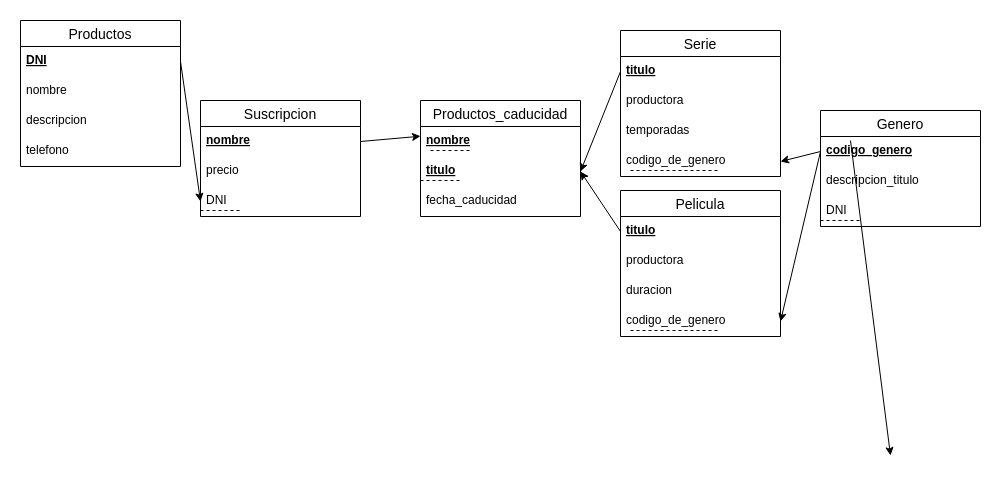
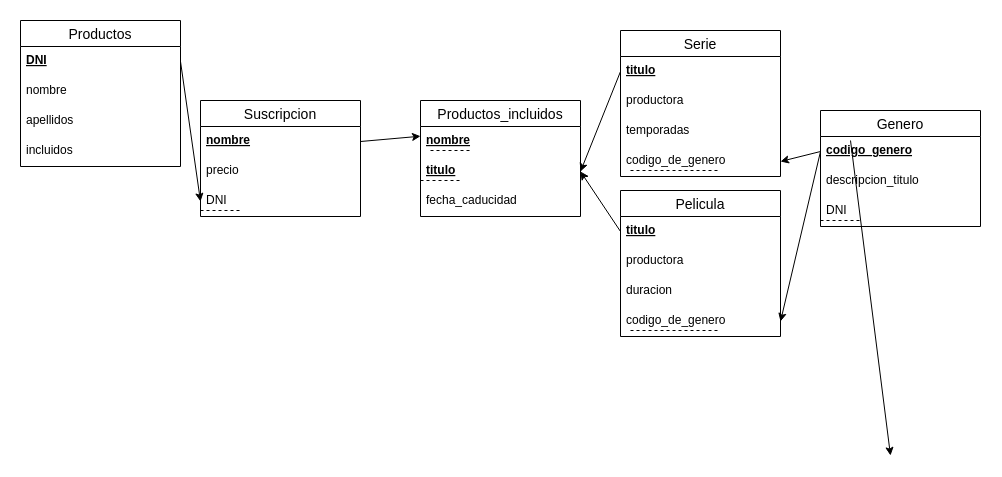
  <mxCell id="0" />
  <mxCell id="1" parent="0" />
  <mxCell id="2" value="Productos" style="swimlane;fontStyle=0;childLayout=stackLayout;horizontal=1;startSize=26;horizontalStack=0;resizeParent=1;resizeParentMax=0;resizeLast=0;collapsible=1;marginBottom=0;align=center;fontSize=14;" parent="1" vertex="1"><mxGeometry x="20" y="20" width="160" height="146" as="geometry" /></mxCell>
  <mxCell id="3" value="DNI" style="text;strokeColor=none;fillColor=none;spacingLeft=4;spacingRight=4;overflow=hidden;rotatable=0;points=[[0,0.5],[1,0.5]];portConstraint=eastwest;fontSize=12;fontStyle=5" parent="2" vertex="1"><mxGeometry y="26" width="160" height="30" as="geometry" /></mxCell>
  <mxCell id="4" value="nombre" style="text;strokeColor=none;fillColor=none;spacingLeft=4;spacingRight=4;overflow=hidden;rotatable=0;points=[[0,0.5],[1,0.5]];portConstraint=eastwest;fontSize=12;fontStyle=0;labelBorderColor=none;" parent="2" vertex="1"><mxGeometry y="56" width="160" height="30" as="geometry" /></mxCell>
- <mxCell id="5" value="descripcion" style="text;strokeColor=none;fillColor=none;spacingLeft=4;spacingRight=4;overflow=hidden;rotatable=0;points=[[0,0.5],[1,0.5]];portConstraint=eastwest;fontSize=12;" parent="2" vertex="1"><mxGeometry y="86" width="160" height="30" as="geometry" /></mxCell>
- <mxCell id="6" value="telefono" style="text;strokeColor=none;fillColor=none;spacingLeft=4;spacingRight=4;overflow=hidden;rotatable=0;points=[[0,0.5],[1,0.5]];portConstraint=eastwest;fontSize=12;" parent="2" vertex="1"><mxGeometry y="116" width="160" height="30" as="geometry" /></mxCell>
+ <mxCell id="5" value="apellidos" style="text;strokeColor=none;fillColor=none;spacingLeft=4;spacingRight=4;overflow=hidden;rotatable=0;points=[[0,0.5],[1,0.5]];portConstraint=eastwest;fontSize=12;" parent="2" vertex="1"><mxGeometry y="86" width="160" height="30" as="geometry" /></mxCell>
+ <mxCell id="6" value="incluidos" style="text;strokeColor=none;fillColor=none;spacingLeft=4;spacingRight=4;overflow=hidden;rotatable=0;points=[[0,0.5],[1,0.5]];portConstraint=eastwest;fontSize=12;" parent="2" vertex="1"><mxGeometry y="116" width="160" height="30" as="geometry" /></mxCell>
  <mxCell id="7" value="" style="endArrow=classic;html=1;rounded=0;entryX=1;entryY=0.5;entryDx=0;entryDy=0;exitX=0;exitY=0.5;exitDx=0;exitDy=0;" parent="1" source="16" target="30" edge="1"><mxGeometry width="50" height="50" relative="1" as="geometry"><mxPoint x="80" y="440" as="sourcePoint" /><mxPoint x="130" y="696" as="targetPoint" /></mxGeometry></mxCell>
  <mxCell id="8" value="" style="endArrow=classic;html=1;rounded=0;entryX=1;entryY=0.5;entryDx=0;entryDy=0;exitX=0;exitY=0.5;exitDx=0;exitDy=0;" parent="1" edge="1"><mxGeometry width="50" height="50" relative="1" as="geometry"><mxPoint x="850" y="140" as="sourcePoint" /><mxPoint x="890" y="455" as="targetPoint" /></mxGeometry></mxCell>
  <mxCell id="9" value="Suscripcion" style="swimlane;fontStyle=0;childLayout=stackLayout;horizontal=1;startSize=26;horizontalStack=0;resizeParent=1;resizeParentMax=0;resizeLast=0;collapsible=1;marginBottom=0;align=center;fontSize=14;" vertex="1" parent="1"><mxGeometry x="200" y="100" width="160" height="116" as="geometry" /></mxCell>
  <mxCell id="10" value="nombre" style="text;strokeColor=none;fillColor=none;spacingLeft=4;spacingRight=4;overflow=hidden;rotatable=0;points=[[0,0.5],[1,0.5]];portConstraint=eastwest;fontSize=12;fontStyle=5;labelBorderColor=none;" vertex="1" parent="9"><mxGeometry y="26" width="160" height="30" as="geometry" /></mxCell>
  <mxCell id="11" value="precio" style="text;strokeColor=none;fillColor=none;spacingLeft=4;spacingRight=4;overflow=hidden;rotatable=0;points=[[0,0.5],[1,0.5]];portConstraint=eastwest;fontSize=12;" vertex="1" parent="9"><mxGeometry y="56" width="160" height="30" as="geometry" /></mxCell>
  <mxCell id="12" value="DNI" style="text;strokeColor=none;fillColor=none;spacingLeft=4;spacingRight=4;overflow=hidden;rotatable=0;points=[[0,0.5],[1,0.5]];portConstraint=eastwest;fontSize=12;fontStyle=0" vertex="1" parent="9"><mxGeometry y="86" width="160" height="30" as="geometry" /></mxCell>
  <mxCell id="13" value="" style="endArrow=none;dashed=1;html=1;rounded=0;" edge="1" parent="9"><mxGeometry width="50" height="50" relative="1" as="geometry"><mxPoint y="110" as="sourcePoint" /><mxPoint x="40" y="110" as="targetPoint" /></mxGeometry></mxCell>
  <mxCell id="14" value="" style="endArrow=classic;html=1;rounded=0;entryX=0;entryY=0.5;entryDx=0;entryDy=0;exitX=1;exitY=0.5;exitDx=0;exitDy=0;" edge="1" parent="1" source="3" target="12"><mxGeometry width="50" height="50" relative="1" as="geometry"><mxPoint x="190" y="60" as="sourcePoint" /><mxPoint x="240" y="316" as="targetPoint" /></mxGeometry></mxCell>
  <mxCell id="15" value="Genero" style="swimlane;fontStyle=0;childLayout=stackLayout;horizontal=1;startSize=26;horizontalStack=0;resizeParent=1;resizeParentMax=0;resizeLast=0;collapsible=1;marginBottom=0;align=center;fontSize=14;" vertex="1" parent="1"><mxGeometry x="820" y="110" width="160" height="116" as="geometry" /></mxCell>
  <mxCell id="16" value="codigo_genero" style="text;strokeColor=none;fillColor=none;spacingLeft=4;spacingRight=4;overflow=hidden;rotatable=0;points=[[0,0.5],[1,0.5]];portConstraint=eastwest;fontSize=12;fontStyle=5;labelBorderColor=none;" vertex="1" parent="15"><mxGeometry y="26" width="160" height="30" as="geometry" /></mxCell>
  <mxCell id="17" value="descripcion_titulo" style="text;strokeColor=none;fillColor=none;spacingLeft=4;spacingRight=4;overflow=hidden;rotatable=0;points=[[0,0.5],[1,0.5]];portConstraint=eastwest;fontSize=12;" vertex="1" parent="15"><mxGeometry y="56" width="160" height="30" as="geometry" /></mxCell>
  <mxCell id="18" value="DNI" style="text;strokeColor=none;fillColor=none;spacingLeft=4;spacingRight=4;overflow=hidden;rotatable=0;points=[[0,0.5],[1,0.5]];portConstraint=eastwest;fontSize=12;fontStyle=0" vertex="1" parent="15"><mxGeometry y="86" width="160" height="30" as="geometry" /></mxCell>
  <mxCell id="19" value="" style="endArrow=none;dashed=1;html=1;rounded=0;" edge="1" parent="15"><mxGeometry width="50" height="50" relative="1" as="geometry"><mxPoint y="110" as="sourcePoint" /><mxPoint x="40" y="110" as="targetPoint" /></mxGeometry></mxCell>
  <mxCell id="20" value="Serie" style="swimlane;fontStyle=0;childLayout=stackLayout;horizontal=1;startSize=26;horizontalStack=0;resizeParent=1;resizeParentMax=0;resizeLast=0;collapsible=1;marginBottom=0;align=center;fontSize=14;" vertex="1" parent="1"><mxGeometry x="620" y="30" width="160" height="146" as="geometry" /></mxCell>
  <mxCell id="21" value="titulo" style="text;strokeColor=none;fillColor=none;spacingLeft=4;spacingRight=4;overflow=hidden;rotatable=0;points=[[0,0.5],[1,0.5]];portConstraint=eastwest;fontSize=12;fontStyle=5;labelBorderColor=none;" vertex="1" parent="20"><mxGeometry y="26" width="160" height="30" as="geometry" /></mxCell>
  <mxCell id="22" value="productora" style="text;strokeColor=none;fillColor=none;spacingLeft=4;spacingRight=4;overflow=hidden;rotatable=0;points=[[0,0.5],[1,0.5]];portConstraint=eastwest;fontSize=12;" vertex="1" parent="20"><mxGeometry y="56" width="160" height="30" as="geometry" /></mxCell>
  <mxCell id="23" value="temporadas" style="text;strokeColor=none;fillColor=none;spacingLeft=4;spacingRight=4;overflow=hidden;rotatable=0;points=[[0,0.5],[1,0.5]];portConstraint=eastwest;fontSize=12;fontStyle=0" vertex="1" parent="20"><mxGeometry y="86" width="160" height="30" as="geometry" /></mxCell>
  <mxCell id="24" value="codigo_de_genero" style="text;strokeColor=none;fillColor=none;spacingLeft=4;spacingRight=4;overflow=hidden;rotatable=0;points=[[0,0.5],[1,0.5]];portConstraint=eastwest;fontSize=12;fontStyle=0" vertex="1" parent="20"><mxGeometry y="116" width="160" height="30" as="geometry" /></mxCell>
  <mxCell id="25" value="" style="endArrow=none;dashed=1;html=1;rounded=0;" edge="1" parent="20"><mxGeometry width="50" height="50" relative="1" as="geometry"><mxPoint x="10" y="140" as="sourcePoint" /><mxPoint x="100" y="140" as="targetPoint" /></mxGeometry></mxCell>
  <mxCell id="26" value="Pelicula" style="swimlane;fontStyle=0;childLayout=stackLayout;horizontal=1;startSize=26;horizontalStack=0;resizeParent=1;resizeParentMax=0;resizeLast=0;collapsible=1;marginBottom=0;align=center;fontSize=14;" vertex="1" parent="1"><mxGeometry x="620" y="190" width="160" height="146" as="geometry" /></mxCell>
  <mxCell id="27" value="titulo" style="text;strokeColor=none;fillColor=none;spacingLeft=4;spacingRight=4;overflow=hidden;rotatable=0;points=[[0,0.5],[1,0.5]];portConstraint=eastwest;fontSize=12;fontStyle=5;labelBorderColor=none;" vertex="1" parent="26"><mxGeometry y="26" width="160" height="30" as="geometry" /></mxCell>
  <mxCell id="28" value="productora" style="text;strokeColor=none;fillColor=none;spacingLeft=4;spacingRight=4;overflow=hidden;rotatable=0;points=[[0,0.5],[1,0.5]];portConstraint=eastwest;fontSize=12;" vertex="1" parent="26"><mxGeometry y="56" width="160" height="30" as="geometry" /></mxCell>
  <mxCell id="29" value="duracion" style="text;strokeColor=none;fillColor=none;spacingLeft=4;spacingRight=4;overflow=hidden;rotatable=0;points=[[0,0.5],[1,0.5]];portConstraint=eastwest;fontSize=12;fontStyle=0" vertex="1" parent="26"><mxGeometry y="86" width="160" height="30" as="geometry" /></mxCell>
  <mxCell id="30" value="codigo_de_genero" style="text;strokeColor=none;fillColor=none;spacingLeft=4;spacingRight=4;overflow=hidden;rotatable=0;points=[[0,0.5],[1,0.5]];portConstraint=eastwest;fontSize=12;fontStyle=0" vertex="1" parent="26"><mxGeometry y="116" width="160" height="30" as="geometry" /></mxCell>
  <mxCell id="31" value="" style="endArrow=none;dashed=1;html=1;rounded=0;" parent="26" edge="1"><mxGeometry width="50" height="50" relative="1" as="geometry"><mxPoint x="10" y="140.0" as="sourcePoint" /><mxPoint x="100" y="140" as="targetPoint" /></mxGeometry></mxCell>
- <mxCell id="32" value="Productos_caducidad" style="swimlane;fontStyle=0;childLayout=stackLayout;horizontal=1;startSize=26;horizontalStack=0;resizeParent=1;resizeParentMax=0;resizeLast=0;collapsible=1;marginBottom=0;align=center;fontSize=14;" vertex="1" parent="1"><mxGeometry x="420" y="100" width="160" height="116" as="geometry" /></mxCell>
+ <mxCell id="32" value="Productos_incluidos" style="swimlane;fontStyle=0;childLayout=stackLayout;horizontal=1;startSize=26;horizontalStack=0;resizeParent=1;resizeParentMax=0;resizeLast=0;collapsible=1;marginBottom=0;align=center;fontSize=14;" vertex="1" parent="1"><mxGeometry x="420" y="100" width="160" height="116" as="geometry" /></mxCell>
  <mxCell id="33" value="nombre" style="text;strokeColor=none;fillColor=none;spacingLeft=4;spacingRight=4;overflow=hidden;rotatable=0;points=[[0,0.5],[1,0.5]];portConstraint=eastwest;fontSize=12;fontStyle=5;labelBorderColor=none;" vertex="1" parent="32"><mxGeometry y="26" width="160" height="30" as="geometry" /></mxCell>
  <mxCell id="34" value="" style="endArrow=none;dashed=1;html=1;rounded=0;" edge="1" parent="32"><mxGeometry width="50" height="50" relative="1" as="geometry"><mxPoint x="10" y="50" as="sourcePoint" /><mxPoint x="50" y="50" as="targetPoint" /></mxGeometry></mxCell>
  <mxCell id="35" value="titulo" style="text;strokeColor=none;fillColor=none;spacingLeft=4;spacingRight=4;overflow=hidden;rotatable=0;points=[[0,0.5],[1,0.5]];portConstraint=eastwest;fontSize=12;fontStyle=5" vertex="1" parent="32"><mxGeometry y="56" width="160" height="30" as="geometry" /></mxCell>
  <mxCell id="36" value="" style="endArrow=none;dashed=1;html=1;rounded=0;" edge="1" parent="32"><mxGeometry width="50" height="50" relative="1" as="geometry"><mxPoint y="80" as="sourcePoint" /><mxPoint x="40" y="80" as="targetPoint" /></mxGeometry></mxCell>
  <mxCell id="37" value="fecha_caducidad" style="text;strokeColor=none;fillColor=none;spacingLeft=4;spacingRight=4;overflow=hidden;rotatable=0;points=[[0,0.5],[1,0.5]];portConstraint=eastwest;fontSize=12;fontStyle=0" vertex="1" parent="32"><mxGeometry y="86" width="160" height="30" as="geometry" /></mxCell>
  <mxCell id="38" value="" style="endArrow=classic;html=1;rounded=0;entryX=0;entryY=0.324;entryDx=0;entryDy=0;exitX=1;exitY=0.5;exitDx=0;exitDy=0;entryPerimeter=0;" edge="1" parent="1" source="10" target="33"><mxGeometry width="50" height="50" relative="1" as="geometry"><mxPoint x="480" y="270" as="sourcePoint" /><mxPoint x="530" y="526" as="targetPoint" /></mxGeometry></mxCell>
  <mxCell id="39" value="" style="endArrow=classic;html=1;rounded=0;exitX=0;exitY=0.5;exitDx=0;exitDy=0;entryX=1;entryY=0.5;entryDx=0;entryDy=0;" edge="1" parent="1" source="21" target="35"><mxGeometry width="50" height="50" relative="1" as="geometry"><mxPoint x="90" y="450" as="sourcePoint" /><mxPoint x="610" y="420" as="targetPoint" /></mxGeometry></mxCell>
  <mxCell id="40" value="" style="endArrow=classic;html=1;rounded=0;entryX=1;entryY=0.5;entryDx=0;entryDy=0;exitX=0;exitY=0.5;exitDx=0;exitDy=0;" edge="1" parent="1" source="27" target="35"><mxGeometry width="50" height="50" relative="1" as="geometry"><mxPoint x="700" y="316" as="sourcePoint" /><mxPoint x="750" y="572" as="targetPoint" /></mxGeometry></mxCell>
  <mxCell id="41" value="" style="endArrow=classic;html=1;rounded=0;entryX=1;entryY=0.5;entryDx=0;entryDy=0;exitX=0;exitY=0.5;exitDx=0;exitDy=0;" edge="1" parent="1" source="16" target="24"><mxGeometry width="50" height="50" relative="1" as="geometry"><mxPoint x="820" y="370" as="sourcePoint" /><mxPoint x="870" y="626" as="targetPoint" /></mxGeometry></mxCell>
